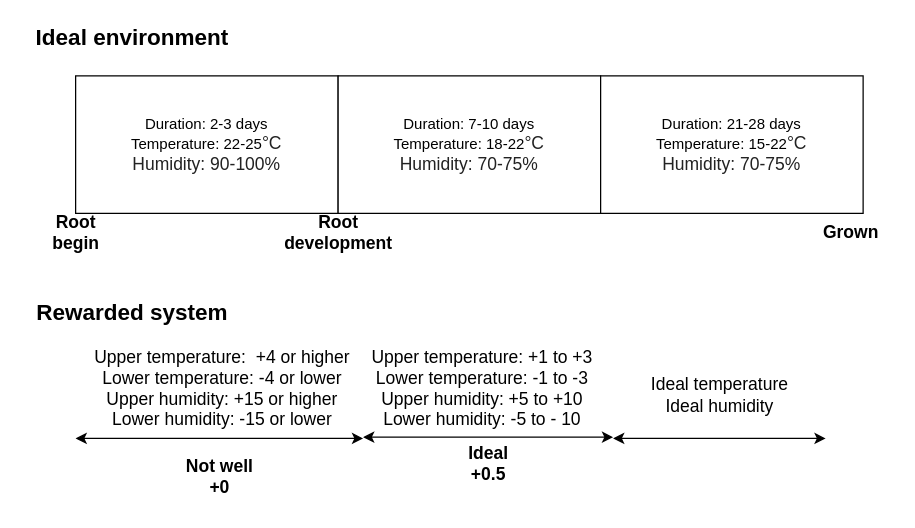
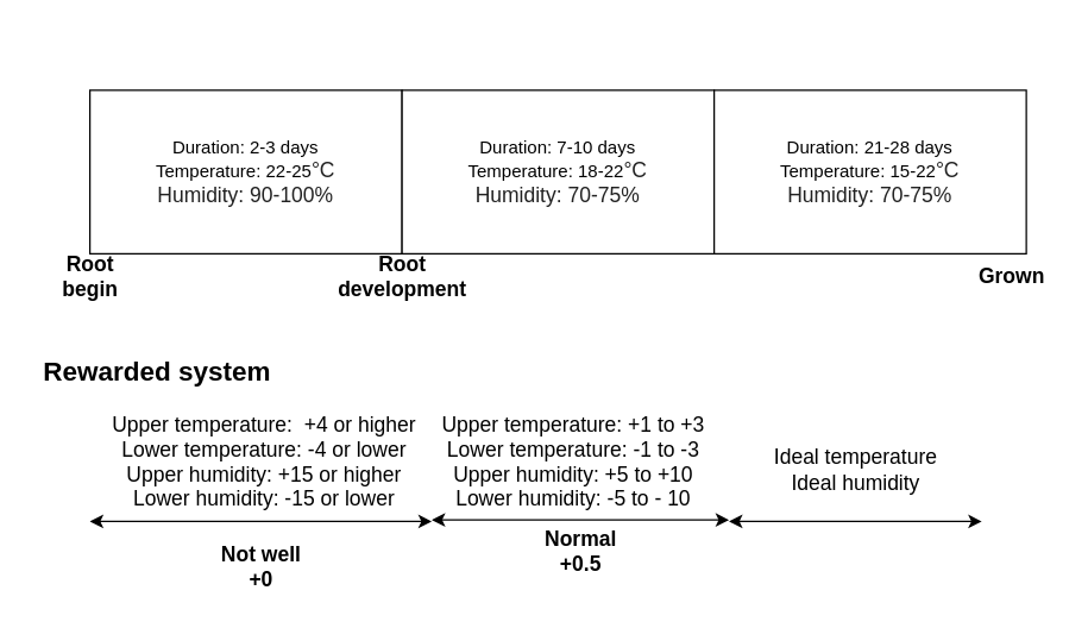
  <mxCell id="0" />
  <mxCell id="1" parent="0" />
  <mxCell id="2" value="&lt;font style=&quot;font-size: 14px&quot;&gt;Root&lt;br&gt;&lt;font&gt;begin&lt;/font&gt;&lt;/font&gt;" style="text;html=1;align=center;verticalAlign=middle;resizable=0;points=[];autosize=1;fontStyle=1" vertex="1" parent="1"><mxGeometry x="35" y="165" width="50" height="40" as="geometry" /></mxCell>
  <mxCell id="3" value="&lt;font style=&quot;font-size: 14px&quot;&gt;Root&lt;br&gt;&lt;font&gt;development&lt;/font&gt;&lt;/font&gt;" style="text;html=1;align=center;verticalAlign=middle;resizable=0;points=[];autosize=1;fontStyle=1" vertex="1" parent="1"><mxGeometry x="220" y="165" width="100" height="40" as="geometry" /></mxCell>
  <mxCell id="4" value="&lt;span style=&quot;font-size: 14px&quot;&gt;Grown&lt;/span&gt;" style="text;html=1;align=center;verticalAlign=middle;resizable=0;points=[];autosize=1;fontStyle=1" vertex="1" parent="1"><mxGeometry x="650" y="175" width="60" height="20" as="geometry" /></mxCell>
  <mxCell id="5" value="Duration: 2-3 days&lt;br&gt;Temperature: 22-25&lt;span style=&quot;color: rgb(34 , 34 , 34) ; font-family: &amp;#34;arial&amp;#34; , sans-serif ; font-size: 14px ; text-align: left ; background-color: rgb(255 , 255 , 255)&quot;&gt;°C&lt;br&gt;Humidity: 90-100%&lt;br&gt;&lt;/span&gt;" style="rounded=0;whiteSpace=wrap;html=1;" vertex="1" parent="1"><mxGeometry x="60" y="60" width="210" height="110" as="geometry" /></mxCell>
  <mxCell id="6" value="Duration: 7-10 days&lt;br&gt;Temperature: 18-22&lt;span style=&quot;color: rgb(34 , 34 , 34) ; font-family: &amp;#34;arial&amp;#34; , sans-serif ; font-size: 14px ; text-align: left ; background-color: rgb(255 , 255 , 255)&quot;&gt;°C&lt;br&gt;Humidity: 70-75%&lt;/span&gt;" style="rounded=0;whiteSpace=wrap;html=1;" vertex="1" parent="1"><mxGeometry x="270" y="60" width="210" height="110" as="geometry" /></mxCell>
  <mxCell id="7" value="&lt;span&gt;Duration: 21-28 days&lt;/span&gt;&lt;br&gt;&lt;span&gt;Temperature: 15-22&lt;/span&gt;&lt;span style=&quot;color: rgb(34 , 34 , 34) ; font-family: &amp;#34;arial&amp;#34; , sans-serif ; font-size: 14px ; text-align: left ; background-color: rgb(255 , 255 , 255)&quot;&gt;°C&lt;br&gt;Humidity: 70-75%&lt;/span&gt;" style="rounded=0;whiteSpace=wrap;html=1;" vertex="1" parent="1"><mxGeometry x="480" y="60" width="210" height="110" as="geometry" /></mxCell>
- <mxCell id="8" value="&lt;font style=&quot;font-size: 18px&quot;&gt;&lt;b&gt;Ideal environment&lt;/b&gt;&lt;/font&gt;" style="text;html=1;align=center;verticalAlign=middle;resizable=0;points=[];autosize=1;" vertex="1" parent="1"><mxGeometry x="20" y="20" width="170" height="20" as="geometry" /></mxCell>
  <mxCell id="9" value="&lt;span style=&quot;font-size: 18px&quot;&gt;&lt;b&gt;Rewarded system&lt;/b&gt;&lt;/span&gt;" style="text;html=1;align=center;verticalAlign=middle;resizable=0;points=[];autosize=1;" vertex="1" parent="1"><mxGeometry x="20" y="240" width="170" height="20" as="geometry" /></mxCell>
  <mxCell id="10" value="" style="endArrow=classic;startArrow=classic;html=1;" edge="1" parent="1"><mxGeometry width="50" height="50" relative="1" as="geometry"><mxPoint x="60" y="350" as="sourcePoint" /><mxPoint x="290" y="350" as="targetPoint" /></mxGeometry></mxCell>
  <mxCell id="11" value="" style="endArrow=classic;startArrow=classic;html=1;" edge="1" parent="1"><mxGeometry width="50" height="50" relative="1" as="geometry"><mxPoint x="290" y="349" as="sourcePoint" /><mxPoint x="490" y="349" as="targetPoint" /></mxGeometry></mxCell>
  <mxCell id="12" value="" style="endArrow=classic;startArrow=classic;html=1;" edge="1" parent="1"><mxGeometry width="50" height="50" relative="1" as="geometry"><mxPoint x="490" y="350" as="sourcePoint" /><mxPoint x="660" y="350" as="targetPoint" /></mxGeometry></mxCell>
- <mxCell id="13" value="&lt;font style=&quot;font-size: 14px&quot;&gt;&lt;b&gt;Ideal&lt;br&gt;+0.5&lt;br&gt;&lt;/b&gt;&lt;/font&gt;" style="text;html=1;align=center;verticalAlign=middle;resizable=0;points=[];autosize=1;" vertex="1" parent="1"><mxGeometry x="360" y="350" width="60" height="40" as="geometry" /></mxCell>
+ <mxCell id="13" value="&lt;font style=&quot;font-size: 14px&quot;&gt;&lt;b&gt;Normal&lt;br&gt;+0.5&lt;br&gt;&lt;/b&gt;&lt;/font&gt;" style="text;html=1;align=center;verticalAlign=middle;resizable=0;points=[];autosize=1;" vertex="1" parent="1"><mxGeometry x="360" y="350" width="60" height="40" as="geometry" /></mxCell>
  <mxCell id="14" value="&lt;font style=&quot;font-size: 14px&quot;&gt;&lt;b&gt;Not well&lt;br&gt;+0&lt;br&gt;&lt;/b&gt;&lt;/font&gt;" style="text;html=1;align=center;verticalAlign=middle;resizable=0;points=[];autosize=1;" vertex="1" parent="1"><mxGeometry x="140" y="360" width="70" height="40" as="geometry" /></mxCell>
  <mxCell id="15" value="&lt;font style=&quot;font-size: 14px&quot;&gt;Ideal temperature&lt;br&gt;Ideal humidity&lt;/font&gt;" style="text;html=1;align=center;verticalAlign=middle;resizable=0;points=[];autosize=1;" vertex="1" parent="1"><mxGeometry x="510" y="295" width="130" height="40" as="geometry" /></mxCell>
  <mxCell id="16" value="&lt;font style=&quot;font-size: 14px&quot;&gt;Upper temperature: +1 to +3&lt;br&gt;Lower temperature: -1 to -3&lt;br&gt;Upper humidity: +5 to +10&lt;br&gt;Lower humidity: -5 to - 10&lt;br&gt;&lt;/font&gt;" style="text;html=1;align=center;verticalAlign=middle;resizable=0;points=[];autosize=1;" vertex="1" parent="1"><mxGeometry x="290" y="275" width="190" height="70" as="geometry" /></mxCell>
  <mxCell id="17" value="&lt;font style=&quot;font-size: 14px&quot;&gt;Upper temperature:&amp;nbsp; +4 or higher&lt;br&gt;Lower temperature: -4 or lower&lt;br&gt;Upper humidity: +15 or higher&lt;br&gt;Lower humidity: -15 or lower&lt;br&gt;&lt;/font&gt;" style="text;html=1;align=center;verticalAlign=middle;resizable=0;points=[];autosize=1;" vertex="1" parent="1"><mxGeometry x="67" y="275" width="220" height="70" as="geometry" /></mxCell>
